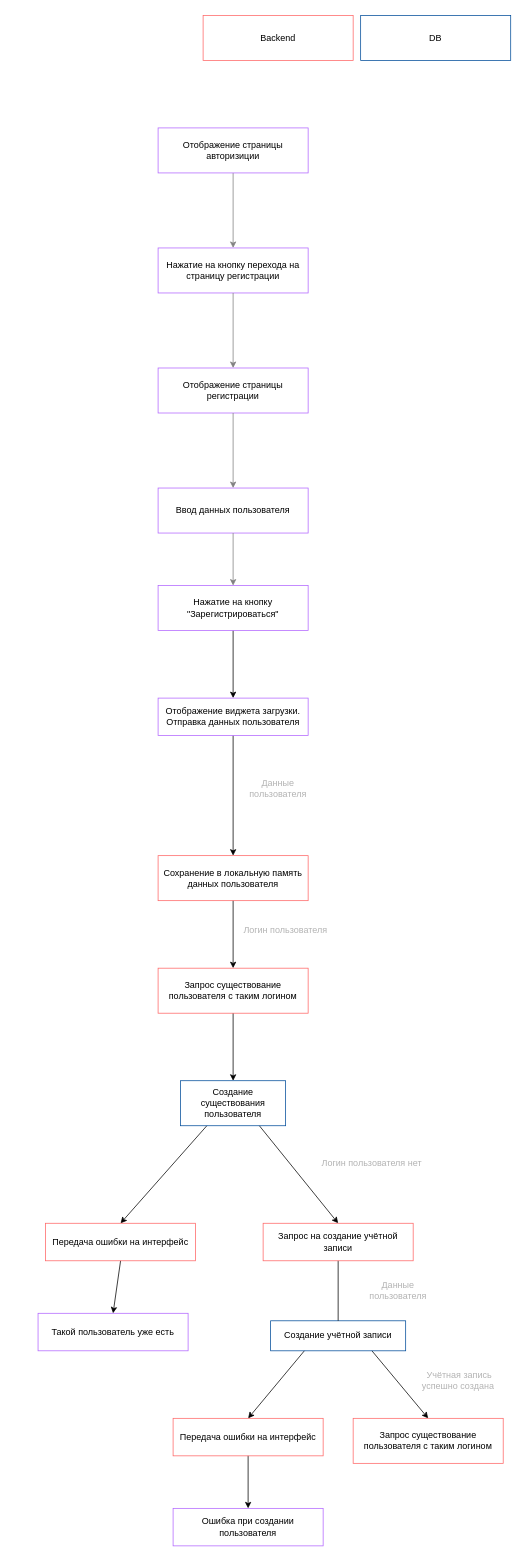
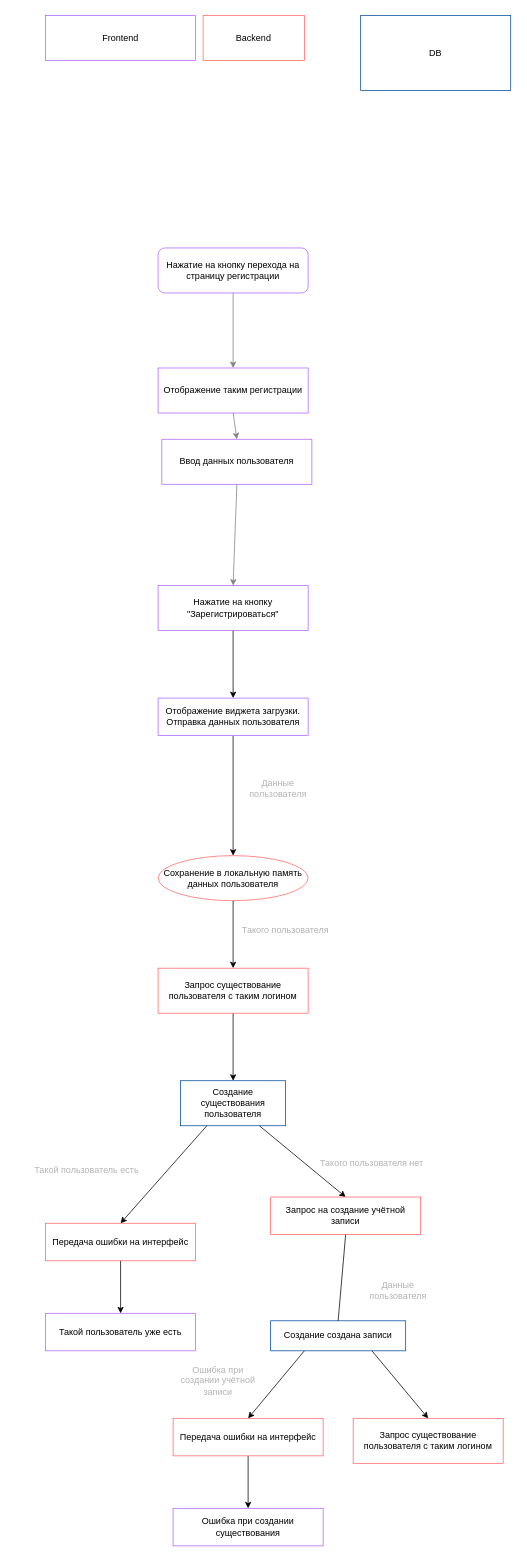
  <mxCell id="0" />
  <mxCell id="1" parent="0" />
  <mxCell id="2" value="Данные пользователя" style="text;html=1;strokeColor=none;fillColor=none;align=center;verticalAlign=middle;whiteSpace=wrap;rounded=0;labelBackgroundColor=none;fontSize=12;fontColor=#B3B3B3;" parent="1" vertex="1"><mxGeometry x="310" y="1030" width="120" height="40" as="geometry" /></mxCell>
- <mxCell id="3" value="Логин пользователя" style="text;html=1;strokeColor=none;fillColor=none;align=center;verticalAlign=middle;whiteSpace=wrap;rounded=0;labelBackgroundColor=none;fontSize=12;fontColor=#B3B3B3;" parent="1" vertex="1"><mxGeometry x="310" y="1220" width="140" height="40" as="geometry" /></mxCell>
- <mxCell id="4" value="Логин пользователя нет" style="text;html=1;strokeColor=none;fillColor=none;align=center;verticalAlign=middle;whiteSpace=wrap;rounded=0;labelBackgroundColor=none;fontSize=12;fontColor=#B3B3B3;" parent="1" vertex="1"><mxGeometry x="400" y="1530" width="190" height="40" as="geometry" /></mxCell>
- <mxCell id="5" style="edgeStyle=none;html=1;exitX=0.5;exitY=1;exitDx=0;exitDy=0;entryX=0.5;entryY=0;entryDx=0;entryDy=0;labelBackgroundColor=none;strokeColor=#808080;fontSize=12;fontColor=#B3B3B3;" parent="1" source="6" target="7" edge="1"><mxGeometry relative="1" as="geometry" /></mxCell>
- <mxCell id="6" value="Отображение страницы авторизиции" style="rounded=0;whiteSpace=wrap;html=1;labelBackgroundColor=none;fontSize=12;fillColor=none;strokeColor=#B266FF;" parent="1" vertex="1"><mxGeometry x="210" y="170" width="200" height="60" as="geometry" /></mxCell>
- <mxCell id="7" value="Нажатие на кнопку перехода на страницу регистрации" style="rounded=0;whiteSpace=wrap;html=1;labelBackgroundColor=none;fontSize=12;fillColor=none;strokeColor=#B266FF;" parent="1" vertex="1"><mxGeometry x="210" y="330" width="200" height="60" as="geometry" /></mxCell>
+ <mxCell id="3" value="Такого пользователя" style="text;html=1;strokeColor=none;fillColor=none;align=center;verticalAlign=middle;whiteSpace=wrap;rounded=0;labelBackgroundColor=none;fontSize=12;fontColor=#B3B3B3;" parent="1" vertex="1"><mxGeometry x="310" y="1220" width="140" height="40" as="geometry" /></mxCell>
+ <mxCell id="4" value="Такого пользователя нет" style="text;html=1;strokeColor=none;fillColor=none;align=center;verticalAlign=middle;whiteSpace=wrap;rounded=0;labelBackgroundColor=none;fontSize=12;fontColor=#B3B3B3;" parent="1" vertex="1"><mxGeometry x="400" y="1530" width="190" height="40" as="geometry" /></mxCell>
+ <mxCell id="7" value="Нажатие на кнопку перехода на страницу регистрации" style="whiteSpace=wrap;html=1;labelBackgroundColor=none;fontSize=12;fillColor=none;strokeColor=#B266FF;rounded=1;" parent="1" vertex="1"><mxGeometry x="210" y="330" width="200" height="60" as="geometry" /></mxCell>
  <mxCell id="8" style="edgeStyle=none;html=1;exitX=0.25;exitY=1;exitDx=0;exitDy=0;entryX=0.5;entryY=0;entryDx=0;entryDy=0;" edge="1" parent="1" source="10" target="39"><mxGeometry relative="1" as="geometry"><mxPoint x="170" y="1630" as="targetPoint" /></mxGeometry></mxCell>
  <mxCell id="9" style="edgeStyle=none;html=1;exitX=0.75;exitY=1;exitDx=0;exitDy=0;entryX=0.5;entryY=0;entryDx=0;entryDy=0;" edge="1" parent="1" source="10" target="24"><mxGeometry relative="1" as="geometry"><mxPoint x="450" y="1630" as="targetPoint" /></mxGeometry></mxCell>
  <mxCell id="10" value="Создание существования пользователя" style="rounded=0;whiteSpace=wrap;html=1;labelBackgroundColor=none;fontSize=12;fillColor=none;strokeColor=#004C99;" parent="1" vertex="1"><mxGeometry x="240" y="1440" width="140" height="60" as="geometry" /></mxCell>
  <mxCell id="11" style="edgeStyle=none;html=1;exitX=0.25;exitY=1;exitDx=0;exitDy=0;entryX=0.5;entryY=0;entryDx=0;entryDy=0;" edge="1" parent="1" source="13" target="42"><mxGeometry relative="1" as="geometry"><mxPoint x="340" y="1880" as="targetPoint" /></mxGeometry></mxCell>
  <mxCell id="12" style="edgeStyle=none;html=1;exitX=0.75;exitY=1;exitDx=0;exitDy=0;entryX=0.5;entryY=0;entryDx=0;entryDy=0;" edge="1" parent="1" source="13" target="36"><mxGeometry relative="1" as="geometry"><mxPoint x="560" y="1880" as="targetPoint" /></mxGeometry></mxCell>
- <mxCell id="13" value="Создание учётной записи" style="rounded=0;whiteSpace=wrap;html=1;labelBackgroundColor=none;fontSize=12;fillColor=none;strokeColor=#004C99;" parent="1" vertex="1"><mxGeometry x="360" y="1760" width="180" height="40" as="geometry" /></mxCell>
- <mxCell id="14" value="Ввод данных пользователя" style="rounded=0;whiteSpace=wrap;html=1;labelBackgroundColor=none;fontSize=12;fillColor=none;strokeColor=#B266FF;" parent="1" vertex="1"><mxGeometry x="210" y="650" width="200" height="60" as="geometry" /></mxCell>
+ <mxCell id="13" value="Создание создана записи" style="rounded=0;whiteSpace=wrap;html=1;labelBackgroundColor=none;fontSize=12;fillColor=none;strokeColor=#004C99;" parent="1" vertex="1"><mxGeometry x="360" y="1760" width="180" height="40" as="geometry" /></mxCell>
+ <mxCell id="14" value="Ввод данных пользователя" style="rounded=0;whiteSpace=wrap;html=1;labelBackgroundColor=none;fontSize=12;fillColor=none;strokeColor=#B266FF;" parent="1" vertex="1"><mxGeometry x="215" y="585" width="200" height="60" as="geometry" /></mxCell>
  <mxCell id="15" style="edgeStyle=none;html=1;entryX=0.5;entryY=0;entryDx=0;entryDy=0;labelBackgroundColor=none;strokeColor=#808080;fontSize=12;fontColor=#B3B3B3;exitX=0.5;exitY=1;exitDx=0;exitDy=0;" parent="1" source="14" target="17" edge="1"><mxGeometry relative="1" as="geometry"><mxPoint x="310" y="740" as="sourcePoint" /></mxGeometry></mxCell>
  <mxCell id="16" style="edgeStyle=none;html=1;exitX=0.5;exitY=1;exitDx=0;exitDy=0;entryX=0.5;entryY=0;entryDx=0;entryDy=0;" edge="1" parent="1" source="17" target="32"><mxGeometry relative="1" as="geometry"><mxPoint x="310" y="900" as="targetPoint" /></mxGeometry></mxCell>
  <mxCell id="17" value="Нажатие на кнопку &quot;Зарегистрироваться&quot;" style="rounded=0;whiteSpace=wrap;html=1;labelBackgroundColor=none;fontSize=12;fillColor=none;strokeColor=#B266FF;" parent="1" vertex="1"><mxGeometry x="210" y="780" width="200" height="60" as="geometry" /></mxCell>
- <mxCell id="18" value="Отображение страницы регистрации" style="rounded=0;whiteSpace=wrap;html=1;labelBackgroundColor=none;fontSize=12;fillColor=none;strokeColor=#B266FF;" parent="1" vertex="1"><mxGeometry x="210" y="490" width="200" height="60" as="geometry" /></mxCell>
+ <mxCell id="18" value="Отображение таким регистрации" style="rounded=0;whiteSpace=wrap;html=1;labelBackgroundColor=none;fontSize=12;fillColor=none;strokeColor=#B266FF;" parent="1" vertex="1"><mxGeometry x="210" y="490" width="200" height="60" as="geometry" /></mxCell>
  <mxCell id="19" style="edgeStyle=none;html=1;exitX=0.5;exitY=1;exitDx=0;exitDy=0;labelBackgroundColor=none;strokeColor=#808080;fontSize=12;fontColor=#B3B3B3;" parent="1" source="7" edge="1"><mxGeometry relative="1" as="geometry"><mxPoint x="310" y="420" as="sourcePoint" /><mxPoint x="310" y="490" as="targetPoint" /></mxGeometry></mxCell>
  <mxCell id="20" style="edgeStyle=none;html=1;exitX=0.5;exitY=1;exitDx=0;exitDy=0;labelBackgroundColor=none;strokeColor=#808080;fontSize=12;fontColor=#B3B3B3;entryX=0.5;entryY=0;entryDx=0;entryDy=0;" parent="1" source="18" target="14" edge="1"><mxGeometry relative="1" as="geometry"><mxPoint x="310" y="580" as="sourcePoint" /><mxPoint x="310" y="630" as="targetPoint" /></mxGeometry></mxCell>
  <mxCell id="21" style="edgeStyle=none;html=1;exitX=0.5;exitY=1;exitDx=0;exitDy=0;entryX=0.5;entryY=0;entryDx=0;entryDy=0;" edge="1" parent="1" source="22" target="26"><mxGeometry relative="1" as="geometry" /></mxCell>
- <mxCell id="22" value="Сохранение в локальную память данных пользователя" style="rounded=0;whiteSpace=wrap;html=1;labelBackgroundColor=none;fontSize=12;fillColor=none;strokeColor=#FF6666;" parent="1" vertex="1"><mxGeometry x="210" y="1140" width="200" height="60" as="geometry" /></mxCell>
+ <mxCell id="22" value="Сохранение в локальную память данных пользователя" style="ellipse;whiteSpace=wrap;html=1;labelBackgroundColor=none;fontSize=12;fillColor=none;strokeColor=#FF6666;" parent="1" vertex="1"><mxGeometry x="210" y="1140" width="200" height="60" as="geometry" /></mxCell>
  <mxCell id="23" style="edgeStyle=none;html=1;exitX=0.5;exitY=1;exitDx=0;exitDy=0;entryX=0.5;entryY=0;entryDx=0;entryDy=0;endArrow=none;" edge="1" parent="1" source="24" target="13"><mxGeometry relative="1" as="geometry" /></mxCell>
- <mxCell id="24" value="Запрос на создание учётной записи" style="rounded=0;whiteSpace=wrap;html=1;labelBackgroundColor=none;fontSize=12;fillColor=none;strokeColor=#FF6666;" parent="1" vertex="1"><mxGeometry x="350" y="1630" width="200" height="50" as="geometry" /></mxCell>
+ <mxCell id="24" value="Запрос на создание учётной записи" style="rounded=0;whiteSpace=wrap;html=1;labelBackgroundColor=none;fontSize=12;fillColor=none;strokeColor=#FF6666;" parent="1" vertex="1"><mxGeometry x="360" y="1595" width="200" height="50" as="geometry" /></mxCell>
  <mxCell id="25" style="edgeStyle=none;html=1;entryX=0.5;entryY=0;entryDx=0;entryDy=0;" edge="1" parent="1" source="26" target="10"><mxGeometry relative="1" as="geometry" /></mxCell>
  <mxCell id="26" value="Запрос существование пользователя с таким логином" style="rounded=0;whiteSpace=wrap;html=1;labelBackgroundColor=none;fontSize=12;fillColor=none;strokeColor=#FF6666;" parent="1" vertex="1"><mxGeometry x="210" y="1290" width="200" height="60" as="geometry" /></mxCell>
- <mxCell id="28" value="Backend" style="rounded=0;whiteSpace=wrap;html=1;labelBackgroundColor=none;fontSize=12;fillColor=none;strokeColor=#FF6666;" parent="1" vertex="1"><mxGeometry x="270" y="20" width="200" height="60" as="geometry" /></mxCell>
- <mxCell id="29" value="DB" style="rounded=0;whiteSpace=wrap;html=1;labelBackgroundColor=none;fontSize=12;fillColor=none;strokeColor=#004C99;" parent="1" vertex="1"><mxGeometry x="480" y="20" width="200" height="60" as="geometry" /></mxCell>
+ <mxCell id="27" value="Frontend" style="rounded=0;whiteSpace=wrap;html=1;labelBackgroundColor=none;fontSize=12;fillColor=none;strokeColor=#B266FF;" parent="1" vertex="1"><mxGeometry x="60" y="20" width="200" height="60" as="geometry" /></mxCell>
+ <mxCell id="28" value="Backend" style="rounded=0;whiteSpace=wrap;html=1;labelBackgroundColor=none;fontSize=12;fillColor=none;strokeColor=#FF6666;" parent="1" vertex="1"><mxGeometry x="270" y="20" width="135" height="60" as="geometry" /></mxCell>
+ <mxCell id="29" value="DB" style="rounded=0;whiteSpace=wrap;html=1;labelBackgroundColor=none;fontSize=12;fillColor=none;strokeColor=#004C99;" parent="1" vertex="1"><mxGeometry x="480" y="20" width="200" height="100" as="geometry" /></mxCell>
+ <mxCell id="30" value="Такой пользователь есть" style="text;html=1;strokeColor=none;fillColor=none;align=center;verticalAlign=middle;whiteSpace=wrap;rounded=0;labelBackgroundColor=none;fontSize=12;fontColor=#B3B3B3;" vertex="1" parent="1"><mxGeometry x="20" y="1540" width="190" height="40" as="geometry" /></mxCell>
  <mxCell id="31" style="edgeStyle=none;html=1;exitX=0.5;exitY=1;exitDx=0;exitDy=0;entryX=0.5;entryY=0;entryDx=0;entryDy=0;" edge="1" parent="1" source="32" target="22"><mxGeometry relative="1" as="geometry" /></mxCell>
  <mxCell id="32" value="Отображение виджета загрузки.&lt;br&gt;Отправка данных пользователя" style="rounded=0;whiteSpace=wrap;html=1;labelBackgroundColor=none;fontSize=12;fillColor=none;strokeColor=#B266FF;" vertex="1" parent="1"><mxGeometry x="210" y="930" width="200" height="50" as="geometry" /></mxCell>
  <mxCell id="33" value="Данные пользователя" style="text;html=1;strokeColor=none;fillColor=none;align=center;verticalAlign=middle;whiteSpace=wrap;rounded=0;labelBackgroundColor=none;fontSize=12;fontColor=#B3B3B3;" vertex="1" parent="1"><mxGeometry x="470" y="1700" width="120" height="40" as="geometry" /></mxCell>
- <mxCell id="34" value="&amp;nbsp;Учётная запись успешно создана" style="text;html=1;strokeColor=none;fillColor=none;align=center;verticalAlign=middle;whiteSpace=wrap;rounded=0;labelBackgroundColor=none;fontSize=12;fontColor=#B3B3B3;" vertex="1" parent="1"><mxGeometry x="550" y="1820" width="120" height="40" as="geometry" /></mxCell>
+ <mxCell id="35" value="Ошибка при создании учётной записи" style="text;html=1;strokeColor=none;fillColor=none;align=center;verticalAlign=middle;whiteSpace=wrap;rounded=0;labelBackgroundColor=none;fontSize=12;fontColor=#B3B3B3;" vertex="1" parent="1"><mxGeometry x="230" y="1820" width="120" height="40" as="geometry" /></mxCell>
  <mxCell id="36" value="Запрос существование пользователя с таким логином" style="rounded=0;whiteSpace=wrap;html=1;labelBackgroundColor=none;fontSize=12;fillColor=none;strokeColor=#FF6666;" vertex="1" parent="1"><mxGeometry x="470" y="1890" width="200" height="60" as="geometry" /></mxCell>
- <mxCell id="37" value="Такой пользователь уже есть" style="rounded=0;whiteSpace=wrap;html=1;labelBackgroundColor=none;fontSize=12;fillColor=none;strokeColor=#B266FF;" vertex="1" parent="1"><mxGeometry x="50" y="1750" width="200" height="50" as="geometry" /></mxCell>
+ <mxCell id="37" value="Такой пользователь уже есть" style="rounded=0;whiteSpace=wrap;html=1;labelBackgroundColor=none;fontSize=12;fillColor=none;strokeColor=#B266FF;" vertex="1" parent="1"><mxGeometry x="60" y="1750" width="200" height="50" as="geometry" /></mxCell>
  <mxCell id="38" style="edgeStyle=none;html=1;exitX=0.5;exitY=1;exitDx=0;exitDy=0;entryX=0.5;entryY=0;entryDx=0;entryDy=0;" edge="1" parent="1" source="39" target="37"><mxGeometry relative="1" as="geometry" /></mxCell>
  <mxCell id="39" value="Передача ошибки на интерфейс" style="rounded=0;whiteSpace=wrap;html=1;labelBackgroundColor=none;fontSize=12;fillColor=none;strokeColor=#FF6666;" vertex="1" parent="1"><mxGeometry x="60" y="1630" width="200" height="50" as="geometry" /></mxCell>
- <mxCell id="40" value="Ошибка при создании пользователя" style="rounded=0;whiteSpace=wrap;html=1;labelBackgroundColor=none;fontSize=12;fillColor=none;strokeColor=#B266FF;" vertex="1" parent="1"><mxGeometry x="230" y="2010" width="200" height="50" as="geometry" /></mxCell>
+ <mxCell id="40" value="Ошибка при создании существования" style="rounded=0;whiteSpace=wrap;html=1;labelBackgroundColor=none;fontSize=12;fillColor=none;strokeColor=#B266FF;" vertex="1" parent="1"><mxGeometry x="230" y="2010" width="200" height="50" as="geometry" /></mxCell>
  <mxCell id="41" style="edgeStyle=none;html=1;exitX=0.5;exitY=1;exitDx=0;exitDy=0;entryX=0.5;entryY=0;entryDx=0;entryDy=0;" edge="1" parent="1" source="42" target="40"><mxGeometry relative="1" as="geometry" /></mxCell>
  <mxCell id="42" value="Передача ошибки на интерфейс" style="rounded=0;whiteSpace=wrap;html=1;labelBackgroundColor=none;fontSize=12;fillColor=none;strokeColor=#FF6666;" vertex="1" parent="1"><mxGeometry x="230" y="1890" width="200" height="50" as="geometry" /></mxCell>
